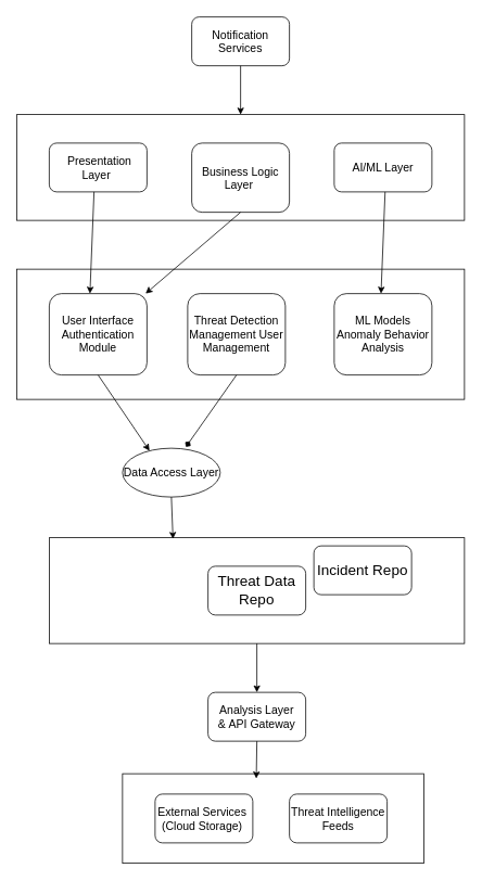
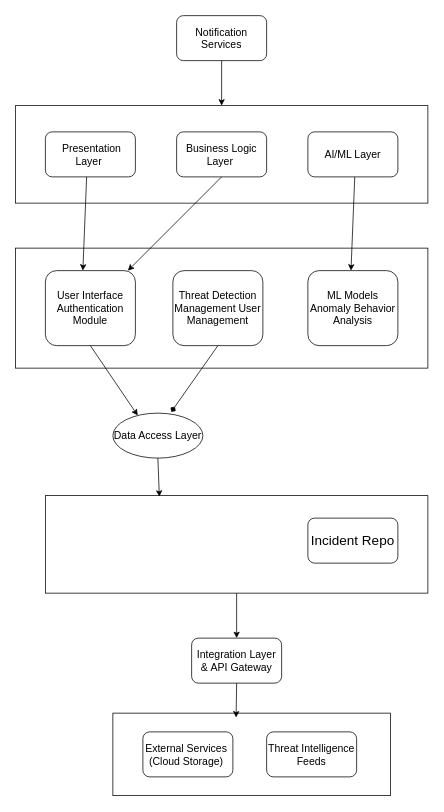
  <mxCell id="0" />
  <mxCell id="1" parent="0" />
  <mxCell id="2" value="&lt;font style=&quot;font-size: 14px;&quot;&gt;Notification Services&lt;br&gt;&lt;/font&gt;" style="rounded=1;whiteSpace=wrap;html=1;" vertex="1" parent="1"><mxGeometry x="235" y="20" width="120" height="60" as="geometry" /></mxCell>
  <mxCell id="3" value="" style="rounded=0;whiteSpace=wrap;html=1;" vertex="1" parent="1"><mxGeometry x="20" y="140" width="550" height="130" as="geometry" /></mxCell>
  <mxCell id="4" value="&lt;font style=&quot;font-size: 14px;&quot;&gt;&amp;nbsp;Presentation Layer&amp;nbsp;&lt;/font&gt;" style="rounded=1;whiteSpace=wrap;html=1;" vertex="1" parent="1"><mxGeometry x="60" y="175" width="120" height="60" as="geometry" /></mxCell>
- <mxCell id="5" value="&lt;font style=&quot;font-size: 14px;&quot;&gt;Business Logic Layer&amp;nbsp;&lt;/font&gt;" style="rounded=1;whiteSpace=wrap;html=1;" vertex="1" parent="1"><mxGeometry x="235" y="175" width="120" height="85" as="geometry" /></mxCell>
+ <mxCell id="5" value="&lt;font style=&quot;font-size: 14px;&quot;&gt;Business Logic Layer&amp;nbsp;&lt;/font&gt;" style="rounded=1;whiteSpace=wrap;html=1;" vertex="1" parent="1"><mxGeometry x="235" y="175" width="120" height="60" as="geometry" /></mxCell>
  <mxCell id="6" value="&lt;font style=&quot;font-size: 14px;&quot;&gt;AI&lt;span class=&quot;hljs-operator&quot;&gt;/&lt;/span&gt;ML Layer&lt;/font&gt;" style="rounded=1;whiteSpace=wrap;html=1;" vertex="1" parent="1"><mxGeometry x="410" y="175" width="120" height="60" as="geometry" /></mxCell>
  <mxCell id="7" value="&lt;font style=&quot;font-size: 14px;&quot;&gt;Data Access Layer&lt;/font&gt;" style="ellipse;whiteSpace=wrap;html=1;" vertex="1" parent="1"><mxGeometry x="150" y="550" width="120" height="60" as="geometry" /></mxCell>
  <mxCell id="8" value="" style="rounded=0;whiteSpace=wrap;html=1;" vertex="1" parent="1"><mxGeometry x="60" y="660" width="510" height="130" as="geometry" /></mxCell>
- <mxCell id="9" value="&lt;font style=&quot;font-size: 18px;&quot;&gt;Threat Data Repo&lt;/font&gt;" style="rounded=1;whiteSpace=wrap;html=1;" vertex="1" parent="1"><mxGeometry x="255" y="695" width="120" height="60" as="geometry" /></mxCell>
- <mxCell id="10" value="&lt;font style=&quot;font-size: 18px;&quot;&gt;Incident Repo&lt;/font&gt;" style="rounded=1;whiteSpace=wrap;html=1;" vertex="1" parent="1"><mxGeometry x="385" y="670" width="120" height="60" as="geometry" /></mxCell>
- <mxCell id="11" value="&lt;font style=&quot;font-size: 14px;&quot;&gt;Analysis Layer &amp;amp;&amp;nbsp;API Gateway&lt;/font&gt;" style="rounded=1;whiteSpace=wrap;html=1;" vertex="1" parent="1"><mxGeometry x="255" y="850" width="120" height="60" as="geometry" /></mxCell>
+ <mxCell id="10" value="&lt;font style=&quot;font-size: 18px;&quot;&gt;Incident Repo&lt;/font&gt;" style="rounded=1;whiteSpace=wrap;html=1;" vertex="1" parent="1"><mxGeometry x="410" y="690" width="120" height="60" as="geometry" /></mxCell>
+ <mxCell id="11" value="&lt;font style=&quot;font-size: 14px;&quot;&gt;Integration Layer &amp;amp;&amp;nbsp;API Gateway&lt;/font&gt;" style="rounded=1;whiteSpace=wrap;html=1;" vertex="1" parent="1"><mxGeometry x="255" y="850" width="120" height="60" as="geometry" /></mxCell>
  <mxCell id="12" value="" style="rounded=0;whiteSpace=wrap;html=1;" vertex="1" parent="1"><mxGeometry x="150" y="950" width="370" height="110" as="geometry" /></mxCell>
  <mxCell id="13" value="&lt;font style=&quot;font-size: 14px;&quot;&gt;&lt;span class=&quot;hljs-keyword&quot;&gt;External&lt;/span&gt; Services&amp;nbsp;&lt;br&gt;   (Cloud Storage)&amp;nbsp;&lt;/font&gt;" style="rounded=1;whiteSpace=wrap;html=1;" vertex="1" parent="1"><mxGeometry x="190" y="975" width="120" height="60" as="geometry" /></mxCell>
  <mxCell id="14" value="&lt;font style=&quot;font-size: 14px;&quot;&gt;Threat Intelligence Feeds&lt;/font&gt;" style="rounded=1;whiteSpace=wrap;html=1;" vertex="1" parent="1"><mxGeometry x="355" y="975" width="120" height="60" as="geometry" /></mxCell>
  <mxCell id="15" value="" style="rounded=0;whiteSpace=wrap;html=1;" vertex="1" parent="1"><mxGeometry x="20" y="330" width="550" height="160" as="geometry" /></mxCell>
  <mxCell id="16" value="&lt;span class=&quot;hljs-keyword&quot;&gt;&lt;font style=&quot;font-size: 14px;&quot;&gt;User Interface Authentication Module&lt;/font&gt;&lt;/span&gt;" style="rounded=1;whiteSpace=wrap;html=1;" vertex="1" parent="1"><mxGeometry x="60" y="360" width="120" height="100" as="geometry" /></mxCell>
  <mxCell id="17" value="&lt;font style=&quot;font-size: 14px;&quot;&gt;Threat Detection Management User Management&lt;/font&gt;" style="rounded=1;whiteSpace=wrap;html=1;" vertex="1" parent="1"><mxGeometry x="230" y="360" width="120" height="100" as="geometry" /></mxCell>
  <mxCell id="18" value="&lt;font style=&quot;font-size: 14px;&quot;&gt;ML Models Anomaly Behavior Analysis&lt;/font&gt;" style="rounded=1;whiteSpace=wrap;html=1;" vertex="1" parent="1"><mxGeometry x="410" y="360" width="120" height="100" as="geometry" /></mxCell>
  <mxCell id="19" value="" style="endArrow=classic;html=1;rounded=0;exitX=0.5;exitY=1;exitDx=0;exitDy=0;entryX=0.5;entryY=0;entryDx=0;entryDy=0;" edge="1" parent="1" source="2" target="3"><mxGeometry width="50" height="50" relative="1" as="geometry"><mxPoint x="630" y="360" as="sourcePoint" /><mxPoint x="680" y="310" as="targetPoint" /></mxGeometry></mxCell>
  <mxCell id="20" value="" style="endArrow=diamond;html=1;rounded=0;entryX=0.649;entryY=-0.028;entryDx=0;entryDy=0;exitX=0.5;exitY=1;exitDx=0;exitDy=0;entryPerimeter=0;" edge="1" parent="1" source="17" target="7"><mxGeometry width="50" height="50" relative="1" as="geometry"><mxPoint x="305" y="280" as="sourcePoint" /><mxPoint x="305" y="340" as="targetPoint" /><Array as="points" /></mxGeometry></mxCell>
  <mxCell id="21" value="" style="endArrow=classic;html=1;rounded=0;exitX=0.5;exitY=1;exitDx=0;exitDy=0;entryX=0.298;entryY=0.011;entryDx=0;entryDy=0;entryPerimeter=0;" edge="1" parent="1" source="7" target="8"><mxGeometry width="50" height="50" relative="1" as="geometry"><mxPoint x="630" y="610" as="sourcePoint" /><mxPoint x="680" y="560" as="targetPoint" /></mxGeometry></mxCell>
  <mxCell id="22" value="" style="endArrow=classic;html=1;rounded=0;exitX=0.5;exitY=1;exitDx=0;exitDy=0;entryX=0.5;entryY=0;entryDx=0;entryDy=0;" edge="1" parent="1" source="8" target="11"><mxGeometry width="50" height="50" relative="1" as="geometry"><mxPoint x="220" y="620" as="sourcePoint" /><mxPoint x="221" y="667" as="targetPoint" /></mxGeometry></mxCell>
  <mxCell id="23" value="" style="endArrow=classic;html=1;rounded=0;exitX=0.5;exitY=1;exitDx=0;exitDy=0;entryX=0.444;entryY=0.053;entryDx=0;entryDy=0;entryPerimeter=0;" edge="1" parent="1" source="11" target="12"><mxGeometry width="50" height="50" relative="1" as="geometry"><mxPoint x="630" y="730" as="sourcePoint" /><mxPoint x="680" y="680" as="targetPoint" /></mxGeometry></mxCell>
  <mxCell id="24" value="" style="endArrow=classic;html=1;rounded=0;exitX=0.75;exitY=1;exitDx=0;exitDy=0;entryX=0.25;entryY=0;entryDx=0;entryDy=0;" edge="1" parent="1" target="7"><mxGeometry width="50" height="50" relative="1" as="geometry"><mxPoint x="120" y="460" as="sourcePoint" /><mxPoint x="165" y="545" as="targetPoint" /></mxGeometry></mxCell>
  <mxCell id="25" value="" style="endArrow=classic;html=1;rounded=0;exitX=0.5;exitY=1;exitDx=0;exitDy=0;" edge="1" parent="1" source="5" target="16"><mxGeometry width="50" height="50" relative="1" as="geometry"><mxPoint x="-10" y="600" as="sourcePoint" /><mxPoint x="40" y="550" as="targetPoint" /></mxGeometry></mxCell>
  <mxCell id="26" value="" style="endArrow=classic;html=1;rounded=0;entryX=0.5;entryY=0;entryDx=0;entryDy=0;exitX=0.5;exitY=1;exitDx=0;exitDy=0;" edge="1" parent="1"><mxGeometry width="50" height="50" relative="1" as="geometry"><mxPoint x="115" y="235" as="sourcePoint" /><mxPoint x="110" y="360" as="targetPoint" /></mxGeometry></mxCell>
  <mxCell id="27" value="" style="endArrow=classic;html=1;rounded=0;entryX=0.5;entryY=0;entryDx=0;entryDy=0;exitX=0.5;exitY=1;exitDx=0;exitDy=0;" edge="1" parent="1"><mxGeometry width="50" height="50" relative="1" as="geometry"><mxPoint x="472.5" y="235" as="sourcePoint" /><mxPoint x="467.5" y="360" as="targetPoint" /></mxGeometry></mxCell>
